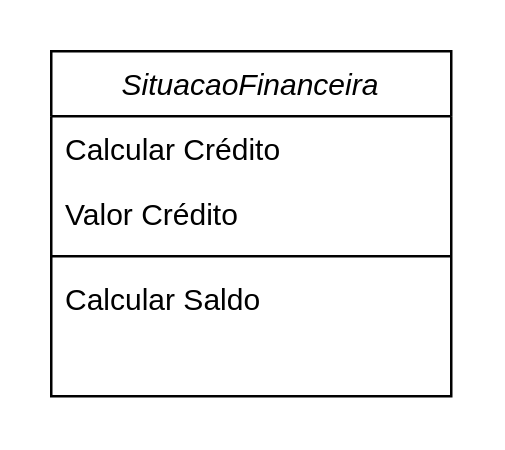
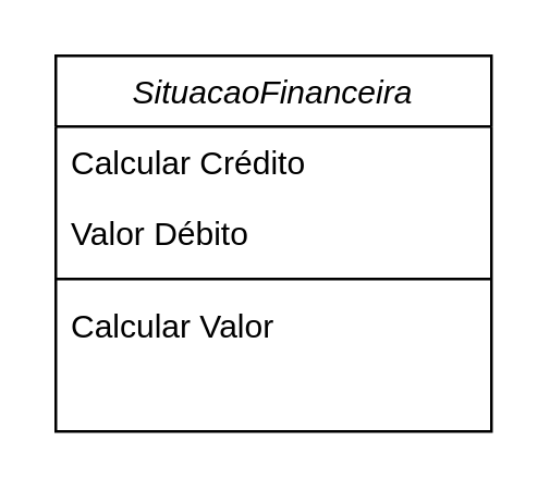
  <mxCell id="0" />
  <mxCell id="1" parent="0" />
  <mxCell id="2" value="SituacaoFinanceira" style="swimlane;fontStyle=2;align=center;verticalAlign=top;childLayout=stackLayout;horizontal=1;startSize=26;horizontalStack=0;resizeParent=1;resizeLast=0;collapsible=1;marginBottom=0;rounded=0;shadow=0;strokeWidth=1;" vertex="1" parent="1"><mxGeometry x="20" y="20" width="160" height="138" as="geometry"><mxRectangle x="270" y="180" width="160" height="26" as="alternateBounds" /></mxGeometry></mxCell>
  <mxCell id="3" value="Calcular Crédito" style="text;align=left;verticalAlign=top;spacingLeft=4;spacingRight=4;overflow=hidden;rotatable=0;points=[[0,0.5],[1,0.5]];portConstraint=eastwest;" vertex="1" parent="2"><mxGeometry y="26" width="160" height="26" as="geometry" /></mxCell>
- <mxCell id="4" value="Valor Crédito" style="text;align=left;verticalAlign=top;spacingLeft=4;spacingRight=4;overflow=hidden;rotatable=0;points=[[0,0.5],[1,0.5]];portConstraint=eastwest;rounded=0;shadow=0;html=0;" vertex="1" parent="2"><mxGeometry y="52" width="160" height="26" as="geometry" /></mxCell>
+ <mxCell id="4" value="Valor Débito" style="text;align=left;verticalAlign=top;spacingLeft=4;spacingRight=4;overflow=hidden;rotatable=0;points=[[0,0.5],[1,0.5]];portConstraint=eastwest;rounded=0;shadow=0;html=0;" vertex="1" parent="2"><mxGeometry y="52" width="160" height="26" as="geometry" /></mxCell>
  <mxCell id="5" value="" style="line;html=1;strokeWidth=1;align=left;verticalAlign=middle;spacingTop=-1;spacingLeft=3;spacingRight=3;rotatable=0;labelPosition=right;points=[];portConstraint=eastwest;" vertex="1" parent="2"><mxGeometry y="78" width="160" height="8" as="geometry" /></mxCell>
- <mxCell id="6" value="Calcular Saldo" style="text;align=left;verticalAlign=top;spacingLeft=4;spacingRight=4;overflow=hidden;rotatable=0;points=[[0,0.5],[1,0.5]];portConstraint=eastwest;" vertex="1" parent="2"><mxGeometry y="86" width="160" height="26" as="geometry" /></mxCell>
+ <mxCell id="6" value="Calcular Valor" style="text;align=left;verticalAlign=top;spacingLeft=4;spacingRight=4;overflow=hidden;rotatable=0;points=[[0,0.5],[1,0.5]];portConstraint=eastwest;" vertex="1" parent="2"><mxGeometry y="86" width="160" height="26" as="geometry" /></mxCell>
